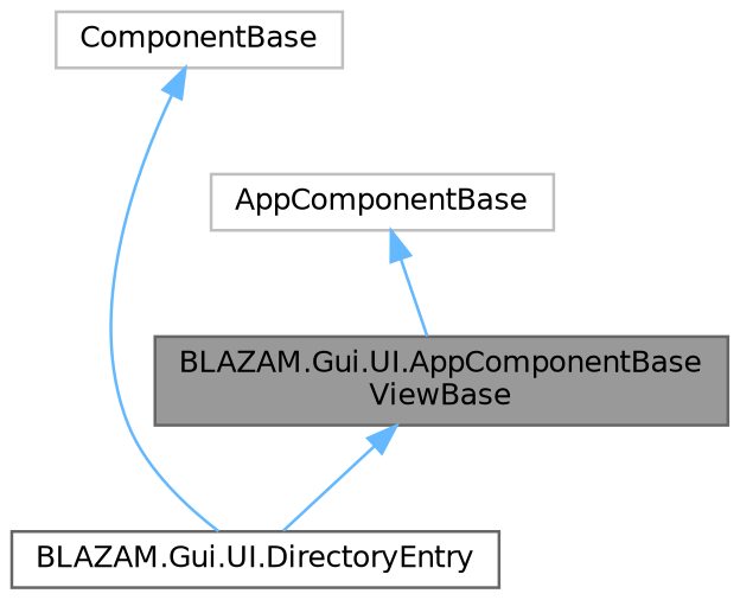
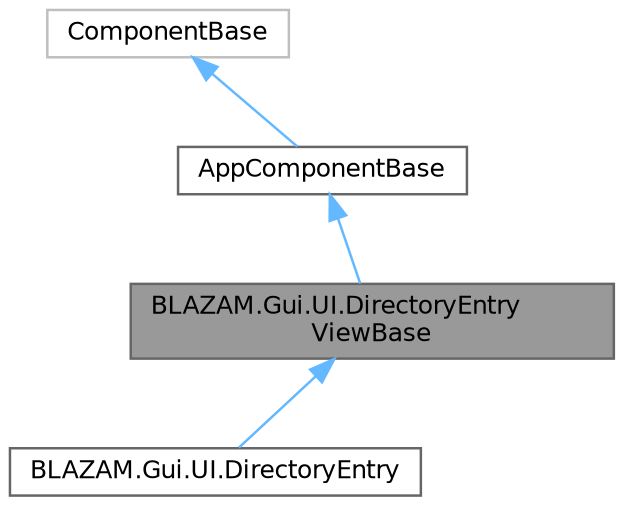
  digraph {
    node [color=gray40 fillcolor=white fontname=Helvetica fontsize=10 shape=box style=filled]
    edge [color=steelblue1 dir=back fontname=Helvetica fontsize=10 labelfontname=Helvetica labelfontsize=10 style=solid]
-   n1 [fillcolor=grey60 fontcolor=black height=0.2 label="BLAZAM.Gui.UI.AppComponentBase\lViewBase" width=0.4]
+   n1 [fillcolor=grey60 fontcolor=black height=0.2 label="BLAZAM.Gui.UI.DirectoryEntry\lViewBase" width=0.4]
    n2 [height=0.2 label="BLAZAM.Gui.UI.DirectoryEntry" width=0.4]
-   n3 [color=grey75 height=0.2 label=AppComponentBase width=0.4]
+   n3 [height=0.2 label=AppComponentBase width=0.4]
    n4 [color=grey75 height=0.2 label=ComponentBase width=0.4]
    n1 -> n2
    n3 -> n1
-   n4 -> n2
+   n4 -> n3
  }
